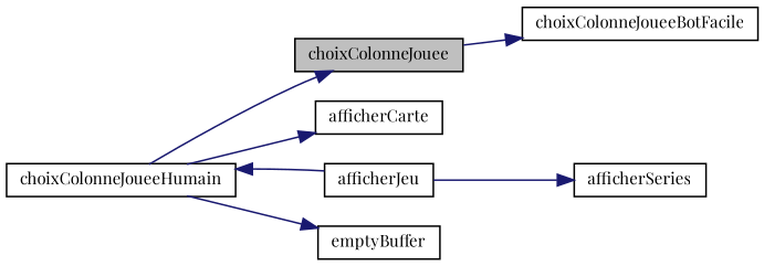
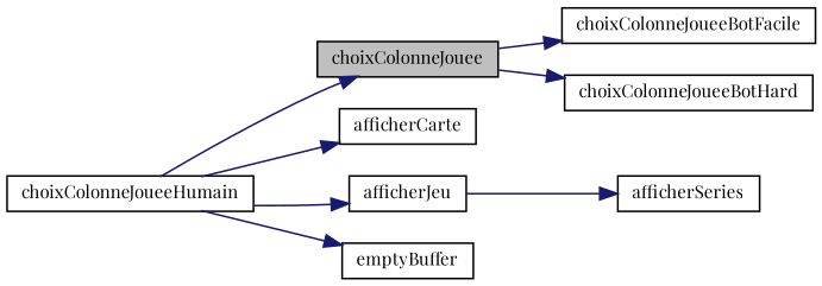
  digraph {
    fontname="Playfair Display"
    rankdir=LR
    node [color=black fillcolor=white fontname="Playfair Display" fontsize=10 shape=record style=filled]
    edge [color=midnightblue fontname="Playfair Display" fontsize=10 labelfontname=Helvetica labelfontsize=10 style=solid]
    n1 [fillcolor=grey75 fontcolor=black height=0.2 label=choixColonneJouee width=0.4]
    n2 [height=0.2 label=choixColonneJoueeBotFacile width=0.4]
+   n3 [height=0.2 label=choixColonneJoueeBotHard width=0.4]
    n4 [height=0.2 label=choixColonneJoueeHumain width=0.4]
    n5 [height=0.2 label=afficherCarte width=0.4]
    n6 [height=0.2 label=afficherJeu width=0.4]
    n7 [height=0.2 label=emptyBuffer width=0.4]
    n8 [height=0.2 label=afficherSeries width=0.4]
    n1 -> n2
+   n1 -> n3
    n4 -> n1
    n4 -> n5
-   n6 -> n4
+   n4 -> n6
    n4 -> n7
    n6 -> n8
  }
